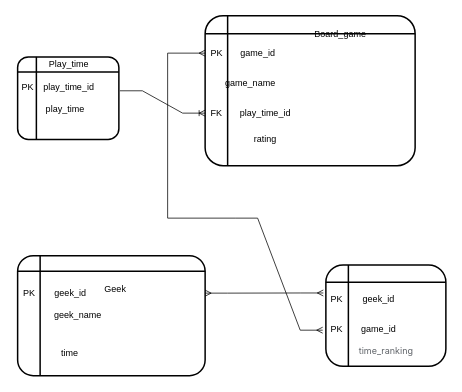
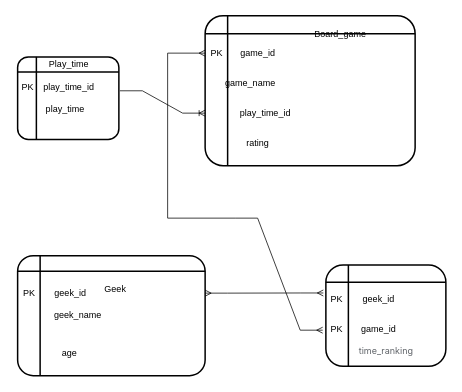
  <mxCell id="0" />
  <mxCell id="1" parent="0" />
  <mxCell id="2" value="" style="group" vertex="1" connectable="0" parent="1"><mxGeometry x="23" y="20" width="571" height="480" as="geometry" /></mxCell>
  <mxCell id="3" value="" style="group" vertex="1" connectable="0" parent="2"><mxGeometry x="250" width="280" height="200" as="geometry" /></mxCell>
  <mxCell id="4" value="" style="shape=internalStorage;whiteSpace=wrap;html=1;dx=30;dy=20;rounded=1;arcSize=12;strokeWidth=2;" vertex="1" parent="3"><mxGeometry width="280" height="200" as="geometry" /></mxCell>
  <mxCell id="5" value="Board_game" style="text;html=1;align=center;verticalAlign=middle;resizable=0;points=[];autosize=1;strokeColor=none;fillColor=none;" vertex="1" parent="3"><mxGeometry x="140" y="15" width="80" height="20" as="geometry" /></mxCell>
  <mxCell id="6" value="game_name" style="text;html=1;align=center;verticalAlign=middle;resizable=0;points=[];autosize=1;strokeColor=none;fillColor=none;" vertex="1" parent="3"><mxGeometry x="20" y="80" width="80" height="20" as="geometry" /></mxCell>
  <mxCell id="7" value="game_id" style="text;html=1;align=center;verticalAlign=middle;resizable=0;points=[];autosize=1;strokeColor=none;fillColor=none;" vertex="1" parent="3"><mxGeometry x="40" y="40" width="60" height="20" as="geometry" /></mxCell>
  <mxCell id="8" value="play_time_id" style="text;html=1;align=center;verticalAlign=middle;resizable=0;points=[];autosize=1;strokeColor=none;fillColor=none;" vertex="1" parent="3"><mxGeometry x="40" y="120" width="80" height="20" as="geometry" /></mxCell>
- <mxCell id="9" value="rating" style="text;html=1;align=center;verticalAlign=middle;resizable=0;points=[];autosize=1;strokeColor=none;fillColor=none;" vertex="1" parent="3"><mxGeometry x="55" y="155" width="50" height="20" as="geometry" /></mxCell>
+ <mxCell id="9" value="rating" style="text;html=1;align=center;verticalAlign=middle;resizable=0;points=[];autosize=1;strokeColor=none;fillColor=none;" vertex="1" parent="3"><mxGeometry x="45" y="160" width="50" height="20" as="geometry" /></mxCell>
  <mxCell id="10" value="PK" style="text;html=1;align=center;verticalAlign=middle;resizable=0;points=[];autosize=1;strokeColor=none;fillColor=none;" vertex="1" parent="3"><mxGeometry y="40" width="30" height="20" as="geometry" /></mxCell>
- <mxCell id="11" value="FK" style="text;html=1;align=center;verticalAlign=middle;resizable=0;points=[];autosize=1;strokeColor=none;fillColor=none;" vertex="1" parent="3"><mxGeometry y="120" width="30" height="20" as="geometry" /></mxCell>
  <mxCell id="12" value="" style="group" vertex="1" connectable="0" parent="2"><mxGeometry y="55" width="135" height="110" as="geometry" /></mxCell>
  <mxCell id="13" value="" style="shape=internalStorage;whiteSpace=wrap;html=1;dx=25;dy=20;rounded=1;arcSize=13;strokeWidth=2;" vertex="1" parent="12"><mxGeometry width="135" height="110" as="geometry" /></mxCell>
  <mxCell id="14" value="Play_time" style="text;html=1;align=center;verticalAlign=middle;resizable=0;points=[];autosize=1;strokeColor=none;fillColor=none;" vertex="1" parent="12"><mxGeometry x="32.5" width="70" height="20" as="geometry" /></mxCell>
  <mxCell id="15" value="play_time_id" style="text;html=1;align=center;verticalAlign=middle;resizable=0;points=[];autosize=1;strokeColor=none;fillColor=none;" vertex="1" parent="12"><mxGeometry x="27.5" y="30" width="80" height="20" as="geometry" /></mxCell>
  <mxCell id="16" value="play_time" style="text;html=1;align=center;verticalAlign=middle;resizable=0;points=[];autosize=1;strokeColor=none;fillColor=none;" vertex="1" parent="12"><mxGeometry x="27.5" y="60" width="70" height="20" as="geometry" /></mxCell>
  <mxCell id="17" value="PK" style="text;html=1;align=center;verticalAlign=middle;resizable=0;points=[];autosize=1;strokeColor=none;fillColor=none;" vertex="1" parent="12"><mxGeometry x="-2.5" y="30" width="30" height="20" as="geometry" /></mxCell>
  <mxCell id="18" value="" style="group" vertex="1" connectable="0" parent="2"><mxGeometry x="410" y="332.5" width="161" height="135" as="geometry" /></mxCell>
  <mxCell id="19" value="" style="shape=internalStorage;whiteSpace=wrap;html=1;dx=30;dy=15;rounded=1;arcSize=17;strokeWidth=2;" vertex="1" parent="18"><mxGeometry x="1" width="160" height="135" as="geometry" /></mxCell>
  <mxCell id="20" value="game_id" style="text;html=1;align=center;verticalAlign=middle;resizable=0;points=[];autosize=1;strokeColor=none;fillColor=none;" vertex="1" parent="18"><mxGeometry x="41" y="75" width="60" height="20" as="geometry" /></mxCell>
  <mxCell id="21" value="geek_id" style="text;html=1;align=center;verticalAlign=middle;resizable=0;points=[];autosize=1;strokeColor=none;fillColor=none;" vertex="1" parent="18"><mxGeometry x="41" y="35" width="60" height="20" as="geometry" /></mxCell>
  <mxCell id="22" value="PK" style="text;html=1;align=center;verticalAlign=middle;resizable=0;points=[];autosize=1;strokeColor=none;fillColor=none;" vertex="1" parent="18"><mxGeometry y="35" width="30" height="20" as="geometry" /></mxCell>
  <mxCell id="23" value="PK" style="text;html=1;align=center;verticalAlign=middle;resizable=0;points=[];autosize=1;strokeColor=none;fillColor=none;" vertex="1" parent="18"><mxGeometry y="75" width="30" height="20" as="geometry" /></mxCell>
  <mxCell id="24" value="&lt;span style=&quot;color: rgb(95 , 99 , 104) ; font-family: &amp;#34;inter&amp;#34; , sans-serif ; text-align: left ; background-color: rgb(255 , 255 , 255)&quot;&gt;time_ranking&lt;/span&gt;" style="text;html=1;align=center;verticalAlign=middle;resizable=0;points=[];autosize=1;strokeColor=none;fillColor=none;" vertex="1" parent="18"><mxGeometry x="36" y="105" width="90" height="20" as="geometry" /></mxCell>
  <mxCell id="25" value="" style="group" vertex="1" connectable="0" parent="2"><mxGeometry y="320" width="250" height="160" as="geometry" /></mxCell>
  <mxCell id="26" value="" style="shape=internalStorage;whiteSpace=wrap;html=1;dx=30;dy=20;rounded=1;arcSize=13;strokeWidth=2;" vertex="1" parent="25"><mxGeometry width="250" height="160" as="geometry" /></mxCell>
  <mxCell id="27" value="Geek" style="text;html=1;align=center;verticalAlign=middle;resizable=0;points=[];autosize=1;strokeColor=none;fillColor=none;" vertex="1" parent="25"><mxGeometry x="110" y="35" width="40" height="20" as="geometry" /></mxCell>
  <mxCell id="28" value="geek_id" style="text;html=1;align=center;verticalAlign=middle;resizable=0;points=[];autosize=1;strokeColor=none;fillColor=none;" vertex="1" parent="25"><mxGeometry x="40" y="40" width="60" height="20" as="geometry" /></mxCell>
  <mxCell id="29" value="geek_name" style="text;html=1;align=center;verticalAlign=middle;resizable=0;points=[];autosize=1;strokeColor=none;fillColor=none;" vertex="1" parent="25"><mxGeometry x="40" y="70" width="80" height="20" as="geometry" /></mxCell>
- <mxCell id="30" value="time" style="text;html=1;align=center;verticalAlign=middle;resizable=0;points=[];autosize=1;strokeColor=none;fillColor=none;" vertex="1" parent="25"><mxGeometry x="49" y="120" width="40" height="20" as="geometry" /></mxCell>
+ <mxCell id="30" value="age" style="text;html=1;align=center;verticalAlign=middle;resizable=0;points=[];autosize=1;strokeColor=none;fillColor=none;" vertex="1" parent="25"><mxGeometry x="49" y="120" width="40" height="20" as="geometry" /></mxCell>
  <mxCell id="31" value="PK" style="text;html=1;align=center;verticalAlign=middle;resizable=0;points=[];autosize=1;strokeColor=none;fillColor=none;" vertex="1" parent="25"><mxGeometry y="40" width="30" height="20" as="geometry" /></mxCell>
  <mxCell id="32" value="" style="edgeStyle=entityRelationEdgeStyle;fontSize=12;html=1;endArrow=ERmany;startArrow=ERmany;rounded=0;entryX=-0.08;entryY=0.115;entryDx=0;entryDy=0;entryPerimeter=0;" edge="1" parent="2" target="22"><mxGeometry width="100" height="100" relative="1" as="geometry"><mxPoint x="250" y="370" as="sourcePoint" /><mxPoint x="350" y="300" as="targetPoint" /></mxGeometry></mxCell>
  <mxCell id="33" value="" style="edgeStyle=entityRelationEdgeStyle;fontSize=12;html=1;endArrow=ERoneToMany;rounded=0;exitX=1.01;exitY=0.411;exitDx=0;exitDy=0;exitPerimeter=0;" edge="1" parent="2" source="13"><mxGeometry width="100" height="100" relative="1" as="geometry"><mxPoint x="140" y="130" as="sourcePoint" /><mxPoint x="250" y="130" as="targetPoint" /></mxGeometry></mxCell>
  <mxCell id="34" value="" style="edgeStyle=elbowEdgeStyle;fontSize=12;html=1;endArrow=ERmany;rounded=0;" edge="1" parent="2"><mxGeometry width="100" height="100" relative="1" as="geometry"><mxPoint x="290" y="270" as="sourcePoint" /><mxPoint x="250" y="50" as="targetPoint" /><Array as="points"><mxPoint x="200" y="170" /></Array></mxGeometry></mxCell>
  <mxCell id="35" value="" style="edgeStyle=entityRelationEdgeStyle;fontSize=12;html=1;endArrow=ERmany;rounded=0;entryX=-0.107;entryY=0.595;entryDx=0;entryDy=0;entryPerimeter=0;" edge="1" parent="2" target="23"><mxGeometry width="100" height="100" relative="1" as="geometry"><mxPoint x="290" y="270" as="sourcePoint" /><mxPoint x="480" y="230" as="targetPoint" /></mxGeometry></mxCell>
